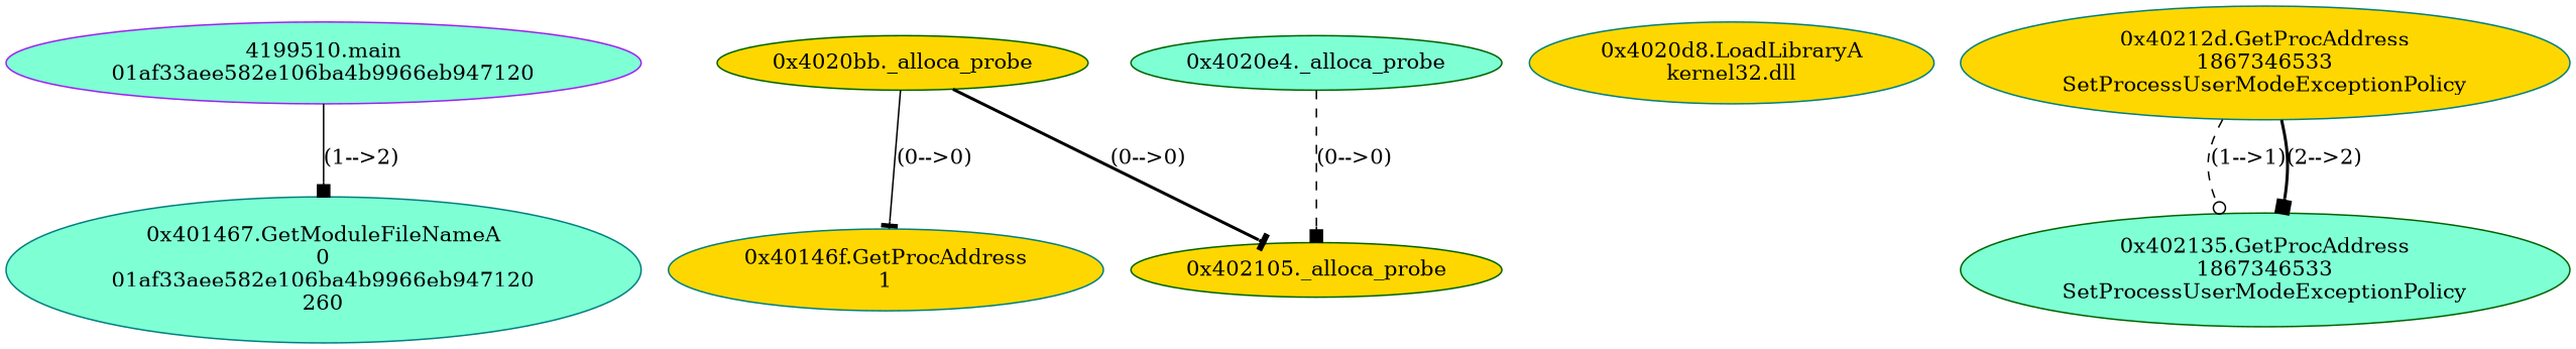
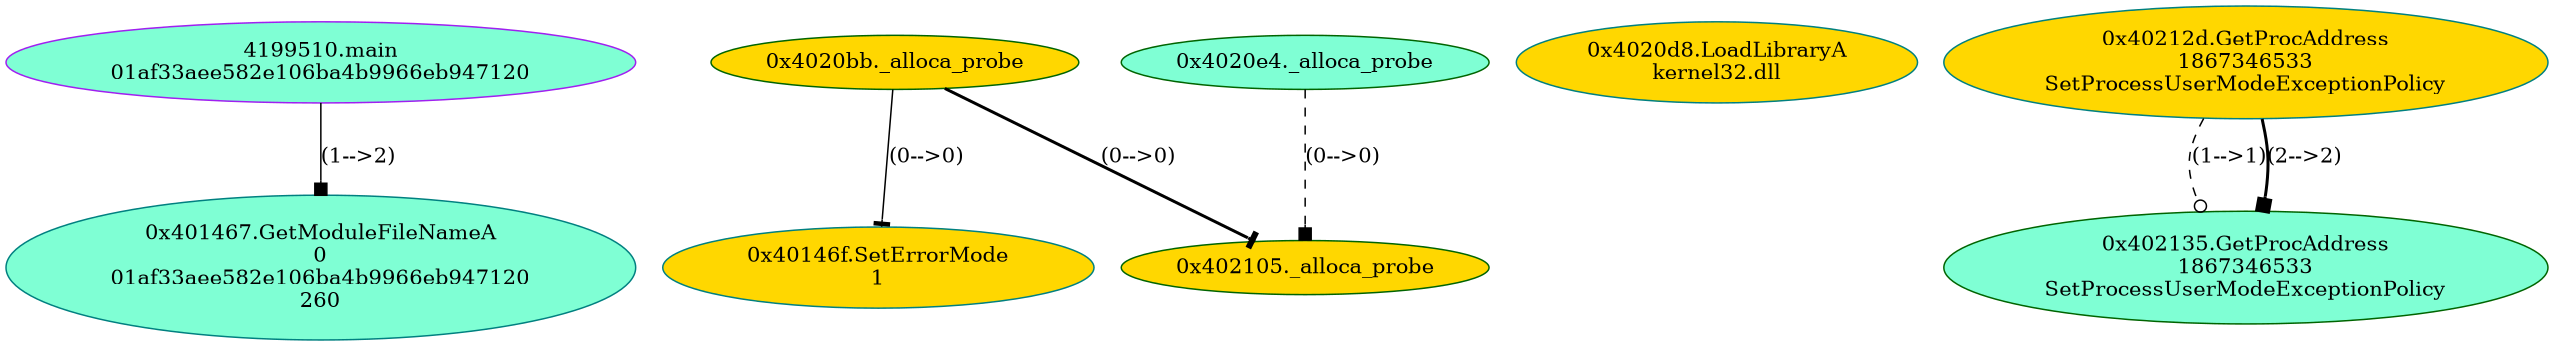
  digraph {
    node [color=teal fillcolor=gold style=filled]
    edge [arrowhead=box style=solid]
    n1 [color=purple fillcolor=aquamarine label="4199510.main\n01af33aee582e106ba4b9966eb947120"]
    n2 [fillcolor=aquamarine label="0x401467.GetModuleFileNameA\n0\n01af33aee582e106ba4b9966eb947120\n260"]
-   n3 [label="0x40146f.GetProcAddress\n1"]
+   n3 [label="0x40146f.SetErrorMode\n1"]
    n4 [color=darkgreen label="0x4020bb._alloca_probe\n"]
    n5 [color=darkgreen label="0x402105._alloca_probe\n"]
    n6 [color=darkgreen fillcolor=aquamarine label="0x4020e4._alloca_probe\n"]
    n7 [label="0x4020d8.LoadLibraryA\nkernel32.dll"]
    n8 [label="0x40212d.GetProcAddress\n1867346533\nSetProcessUserModeExceptionPolicy"]
    n9 [color=darkgreen fillcolor=aquamarine label="0x402135.GetProcAddress\n1867346533\nSetProcessUserModeExceptionPolicy"]
    n1 -> n2 [label="(1-->2)"]
    n4 -> n3 [arrowhead=tee label="(0-->0)"]
    n4 -> n5 [arrowhead=tee label="(0-->0)" style=bold]
    n6 -> n5 [label="(0-->0)" style=dashed]
    n8 -> n9 [arrowhead=odot label="(1-->1)" style=dashed]
    n8 -> n9 [label="(2-->2)" style=bold]
  }
